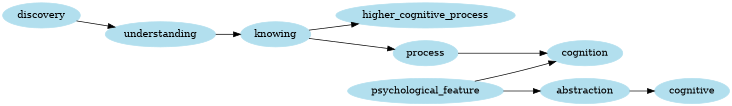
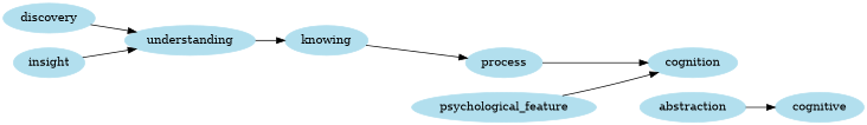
  digraph {
    rankdir=LR
    node [color=lightblue2 style=filled]
    discovery
    understanding
+   insight
    knowing
-   higher_cognitive_process
    process
    cognition
    psychological_feature
    abstraction
    n10 [label=cognitive]
    discovery -> understanding
    understanding -> knowing
-   knowing -> higher_cognitive_process
+   insight -> understanding
    knowing -> process
    process -> cognition
    psychological_feature -> cognition
-   psychological_feature -> abstraction
    abstraction -> n10
  }
